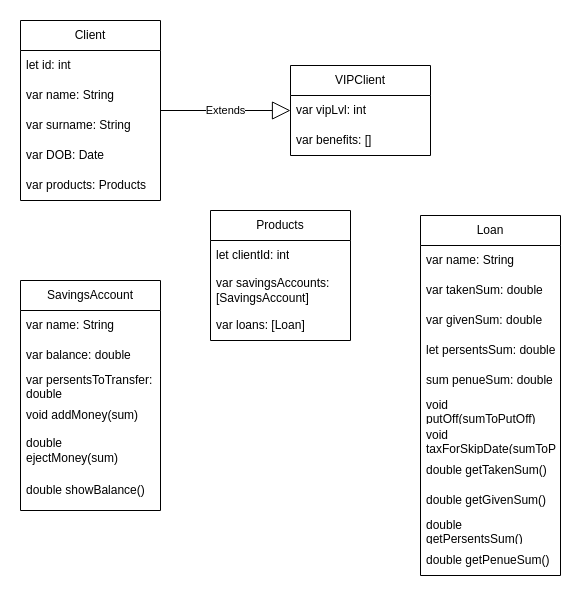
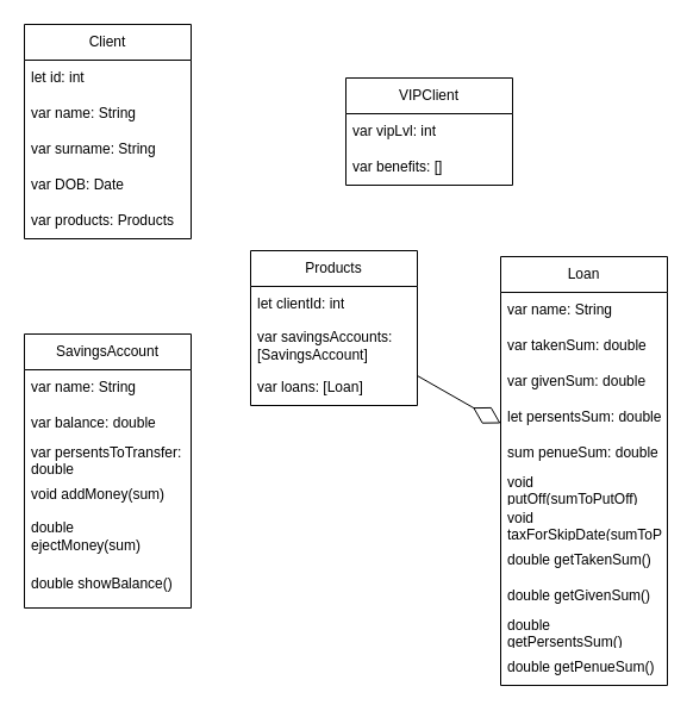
  <mxCell id="0" />
  <mxCell id="1" parent="0" />
  <mxCell id="2" value="Client" style="swimlane;fontStyle=0;childLayout=stackLayout;horizontal=1;startSize=30;horizontalStack=0;resizeParent=1;resizeParentMax=0;resizeLast=0;collapsible=1;marginBottom=0;whiteSpace=wrap;html=1;" vertex="1" parent="1"><mxGeometry x="20" y="20" width="140" height="180" as="geometry" /></mxCell>
  <mxCell id="3" value="let id: int" style="text;strokeColor=none;fillColor=none;align=left;verticalAlign=middle;spacingLeft=4;spacingRight=4;overflow=hidden;points=[[0,0.5],[1,0.5]];portConstraint=eastwest;rotatable=0;whiteSpace=wrap;html=1;" vertex="1" parent="2"><mxGeometry y="30" width="140" height="30" as="geometry" /></mxCell>
  <mxCell id="4" value="var name: String" style="text;strokeColor=none;fillColor=none;align=left;verticalAlign=middle;spacingLeft=4;spacingRight=4;overflow=hidden;points=[[0,0.5],[1,0.5]];portConstraint=eastwest;rotatable=0;whiteSpace=wrap;html=1;" vertex="1" parent="2"><mxGeometry y="60" width="140" height="30" as="geometry" /></mxCell>
  <mxCell id="5" value="var surname: String" style="text;strokeColor=none;fillColor=none;align=left;verticalAlign=middle;spacingLeft=4;spacingRight=4;overflow=hidden;points=[[0,0.5],[1,0.5]];portConstraint=eastwest;rotatable=0;whiteSpace=wrap;html=1;" vertex="1" parent="2"><mxGeometry y="90" width="140" height="30" as="geometry" /></mxCell>
  <mxCell id="6" value="var DOB: Date" style="text;strokeColor=none;fillColor=none;align=left;verticalAlign=middle;spacingLeft=4;spacingRight=4;overflow=hidden;points=[[0,0.5],[1,0.5]];portConstraint=eastwest;rotatable=0;whiteSpace=wrap;html=1;" vertex="1" parent="2"><mxGeometry y="120" width="140" height="30" as="geometry" /></mxCell>
  <mxCell id="7" value="var products: Products" style="text;strokeColor=none;fillColor=none;align=left;verticalAlign=middle;spacingLeft=4;spacingRight=4;overflow=hidden;points=[[0,0.5],[1,0.5]];portConstraint=eastwest;rotatable=0;whiteSpace=wrap;html=1;" vertex="1" parent="2"><mxGeometry y="150" width="140" height="30" as="geometry" /></mxCell>
  <mxCell id="8" value="VIPClient" style="swimlane;fontStyle=0;childLayout=stackLayout;horizontal=1;startSize=30;horizontalStack=0;resizeParent=1;resizeParentMax=0;resizeLast=0;collapsible=1;marginBottom=0;whiteSpace=wrap;html=1;" vertex="1" parent="1"><mxGeometry x="290" y="65" width="140" height="90" as="geometry" /></mxCell>
  <mxCell id="9" value="var vipLvl: int" style="text;strokeColor=none;fillColor=none;align=left;verticalAlign=middle;spacingLeft=4;spacingRight=4;overflow=hidden;points=[[0,0.5],[1,0.5]];portConstraint=eastwest;rotatable=0;whiteSpace=wrap;html=1;" vertex="1" parent="8"><mxGeometry y="30" width="140" height="30" as="geometry" /></mxCell>
  <mxCell id="10" value="var benefits: []" style="text;strokeColor=none;fillColor=none;align=left;verticalAlign=middle;spacingLeft=4;spacingRight=4;overflow=hidden;points=[[0,0.5],[1,0.5]];portConstraint=eastwest;rotatable=0;whiteSpace=wrap;html=1;" vertex="1" parent="8"><mxGeometry y="60" width="140" height="30" as="geometry" /></mxCell>
  <mxCell id="11" value="SavingsAccount" style="swimlane;fontStyle=0;childLayout=stackLayout;horizontal=1;startSize=30;horizontalStack=0;resizeParent=1;resizeParentMax=0;resizeLast=0;collapsible=1;marginBottom=0;whiteSpace=wrap;html=1;" vertex="1" parent="1"><mxGeometry x="20" y="280" width="140" height="230" as="geometry" /></mxCell>
  <mxCell id="12" value="var name: String" style="text;strokeColor=none;fillColor=none;align=left;verticalAlign=middle;spacingLeft=4;spacingRight=4;overflow=hidden;points=[[0,0.5],[1,0.5]];portConstraint=eastwest;rotatable=0;whiteSpace=wrap;html=1;" vertex="1" parent="11"><mxGeometry y="30" width="140" height="30" as="geometry" /></mxCell>
  <mxCell id="13" value="var balance: double" style="text;strokeColor=none;fillColor=none;align=left;verticalAlign=middle;spacingLeft=4;spacingRight=4;overflow=hidden;points=[[0,0.5],[1,0.5]];portConstraint=eastwest;rotatable=0;whiteSpace=wrap;html=1;" vertex="1" parent="11"><mxGeometry y="60" width="140" height="30" as="geometry" /></mxCell>
  <mxCell id="14" value="var persentsToTransfer: double" style="text;strokeColor=none;fillColor=none;align=left;verticalAlign=middle;spacingLeft=4;spacingRight=4;overflow=hidden;points=[[0,0.5],[1,0.5]];portConstraint=eastwest;rotatable=0;whiteSpace=wrap;html=1;" vertex="1" parent="11"><mxGeometry y="90" width="140" height="30" as="geometry" /></mxCell>
  <mxCell id="15" value="void addMoney(sum)" style="text;strokeColor=none;fillColor=none;align=left;verticalAlign=middle;spacingLeft=4;spacingRight=4;overflow=hidden;points=[[0,0.5],[1,0.5]];portConstraint=eastwest;rotatable=0;whiteSpace=wrap;html=1;" vertex="1" parent="11"><mxGeometry y="120" width="140" height="30" as="geometry" /></mxCell>
  <mxCell id="16" value="double ejectMoney(sum)" style="text;strokeColor=none;fillColor=none;align=left;verticalAlign=middle;spacingLeft=4;spacingRight=4;overflow=hidden;points=[[0,0.5],[1,0.5]];portConstraint=eastwest;rotatable=0;whiteSpace=wrap;html=1;" vertex="1" parent="11"><mxGeometry y="150" width="140" height="40" as="geometry" /></mxCell>
  <mxCell id="17" value="double showBalance()" style="text;strokeColor=none;fillColor=none;align=left;verticalAlign=middle;spacingLeft=4;spacingRight=4;overflow=hidden;points=[[0,0.5],[1,0.5]];portConstraint=eastwest;rotatable=0;whiteSpace=wrap;html=1;" vertex="1" parent="11"><mxGeometry y="190" width="140" height="40" as="geometry" /></mxCell>
  <mxCell id="18" value="Products" style="swimlane;fontStyle=0;childLayout=stackLayout;horizontal=1;startSize=30;horizontalStack=0;resizeParent=1;resizeParentMax=0;resizeLast=0;collapsible=1;marginBottom=0;whiteSpace=wrap;html=1;" vertex="1" parent="1"><mxGeometry x="210" y="210" width="140" height="130" as="geometry" /></mxCell>
  <mxCell id="19" value="let clientId: int" style="text;strokeColor=none;fillColor=none;align=left;verticalAlign=middle;spacingLeft=4;spacingRight=4;overflow=hidden;points=[[0,0.5],[1,0.5]];portConstraint=eastwest;rotatable=0;whiteSpace=wrap;html=1;" vertex="1" parent="18"><mxGeometry y="30" width="140" height="30" as="geometry" /></mxCell>
  <mxCell id="20" value="var savingsAccounts: [SavingsAccount]" style="text;strokeColor=none;fillColor=none;align=left;verticalAlign=middle;spacingLeft=4;spacingRight=4;overflow=hidden;points=[[0,0.5],[1,0.5]];portConstraint=eastwest;rotatable=0;whiteSpace=wrap;html=1;" vertex="1" parent="18"><mxGeometry y="60" width="140" height="40" as="geometry" /></mxCell>
  <mxCell id="21" value="var loans: [Loan]" style="text;strokeColor=none;fillColor=none;align=left;verticalAlign=middle;spacingLeft=4;spacingRight=4;overflow=hidden;points=[[0,0.5],[1,0.5]];portConstraint=eastwest;rotatable=0;whiteSpace=wrap;html=1;" vertex="1" parent="18"><mxGeometry y="100" width="140" height="30" as="geometry" /></mxCell>
  <mxCell id="22" value="Loan" style="swimlane;fontStyle=0;childLayout=stackLayout;horizontal=1;startSize=30;horizontalStack=0;resizeParent=1;resizeParentMax=0;resizeLast=0;collapsible=1;marginBottom=0;whiteSpace=wrap;html=1;" vertex="1" parent="1"><mxGeometry x="420" y="215" width="140" height="360" as="geometry" /></mxCell>
  <mxCell id="23" value="var name: String" style="text;strokeColor=none;fillColor=none;align=left;verticalAlign=middle;spacingLeft=4;spacingRight=4;overflow=hidden;points=[[0,0.5],[1,0.5]];portConstraint=eastwest;rotatable=0;whiteSpace=wrap;html=1;" vertex="1" parent="22"><mxGeometry y="30" width="140" height="30" as="geometry" /></mxCell>
  <mxCell id="24" value="var takenSum: double" style="text;strokeColor=none;fillColor=none;align=left;verticalAlign=middle;spacingLeft=4;spacingRight=4;overflow=hidden;points=[[0,0.5],[1,0.5]];portConstraint=eastwest;rotatable=0;whiteSpace=wrap;html=1;" vertex="1" parent="22"><mxGeometry y="60" width="140" height="30" as="geometry" /></mxCell>
  <mxCell id="25" value="var givenSum: double" style="text;strokeColor=none;fillColor=none;align=left;verticalAlign=middle;spacingLeft=4;spacingRight=4;overflow=hidden;points=[[0,0.5],[1,0.5]];portConstraint=eastwest;rotatable=0;whiteSpace=wrap;html=1;" vertex="1" parent="22"><mxGeometry y="90" width="140" height="30" as="geometry" /></mxCell>
  <mxCell id="26" value="let persentsSum: double" style="text;strokeColor=none;fillColor=none;align=left;verticalAlign=middle;spacingLeft=4;spacingRight=4;overflow=hidden;points=[[0,0.5],[1,0.5]];portConstraint=eastwest;rotatable=0;whiteSpace=wrap;html=1;" vertex="1" parent="22"><mxGeometry y="120" width="140" height="30" as="geometry" /></mxCell>
  <mxCell id="27" value="sum penueSum: double" style="text;strokeColor=none;fillColor=none;align=left;verticalAlign=middle;spacingLeft=4;spacingRight=4;overflow=hidden;points=[[0,0.5],[1,0.5]];portConstraint=eastwest;rotatable=0;whiteSpace=wrap;html=1;" vertex="1" parent="22"><mxGeometry y="150" width="140" height="30" as="geometry" /></mxCell>
  <mxCell id="28" value="void putOff(sumToPutOff)" style="text;strokeColor=none;fillColor=none;align=left;verticalAlign=middle;spacingLeft=4;spacingRight=4;overflow=hidden;points=[[0,0.5],[1,0.5]];portConstraint=eastwest;rotatable=0;whiteSpace=wrap;html=1;" vertex="1" parent="22"><mxGeometry y="180" width="140" height="30" as="geometry" /></mxCell>
  <mxCell id="29" value="void taxForSkipDate(sumToPutOff)" style="text;strokeColor=none;fillColor=none;align=left;verticalAlign=middle;spacingLeft=4;spacingRight=4;overflow=hidden;points=[[0,0.5],[1,0.5]];portConstraint=eastwest;rotatable=0;whiteSpace=wrap;html=1;" vertex="1" parent="22"><mxGeometry y="210" width="140" height="30" as="geometry" /></mxCell>
  <mxCell id="30" value="double getTakenSum()" style="text;strokeColor=none;fillColor=none;align=left;verticalAlign=middle;spacingLeft=4;spacingRight=4;overflow=hidden;points=[[0,0.5],[1,0.5]];portConstraint=eastwest;rotatable=0;whiteSpace=wrap;html=1;" vertex="1" parent="22"><mxGeometry y="240" width="140" height="30" as="geometry" /></mxCell>
  <mxCell id="31" value="double getGivenSum()" style="text;strokeColor=none;fillColor=none;align=left;verticalAlign=middle;spacingLeft=4;spacingRight=4;overflow=hidden;points=[[0,0.5],[1,0.5]];portConstraint=eastwest;rotatable=0;whiteSpace=wrap;html=1;" vertex="1" parent="22"><mxGeometry y="270" width="140" height="30" as="geometry" /></mxCell>
  <mxCell id="32" value="double getPersentsSum()" style="text;strokeColor=none;fillColor=none;align=left;verticalAlign=middle;spacingLeft=4;spacingRight=4;overflow=hidden;points=[[0,0.5],[1,0.5]];portConstraint=eastwest;rotatable=0;whiteSpace=wrap;html=1;" vertex="1" parent="22"><mxGeometry y="300" width="140" height="30" as="geometry" /></mxCell>
  <mxCell id="33" value="double getPenueSum()" style="text;strokeColor=none;fillColor=none;align=left;verticalAlign=middle;spacingLeft=4;spacingRight=4;overflow=hidden;points=[[0,0.5],[1,0.5]];portConstraint=eastwest;rotatable=0;whiteSpace=wrap;html=1;" vertex="1" parent="22"><mxGeometry y="330" width="140" height="30" as="geometry" /></mxCell>
- <mxCell id="35" value="Extends" style="endArrow=block;endSize=16;endFill=0;html=1;rounded=0;" edge="1" parent="1" source="2" target="8"><mxGeometry width="160" relative="1" as="geometry"><mxPoint x="-70" y="430" as="sourcePoint" /><mxPoint x="90" y="430" as="targetPoint" /></mxGeometry></mxCell>
+ <mxCell id="34" value="" style="endArrow=diamondThin;endFill=0;endSize=24;html=1;rounded=0;" edge="1" parent="1" source="18" target="22"><mxGeometry width="160" relative="1" as="geometry"><mxPoint x="240" y="150" as="sourcePoint" /><mxPoint x="290" y="160" as="targetPoint" /></mxGeometry></mxCell>
